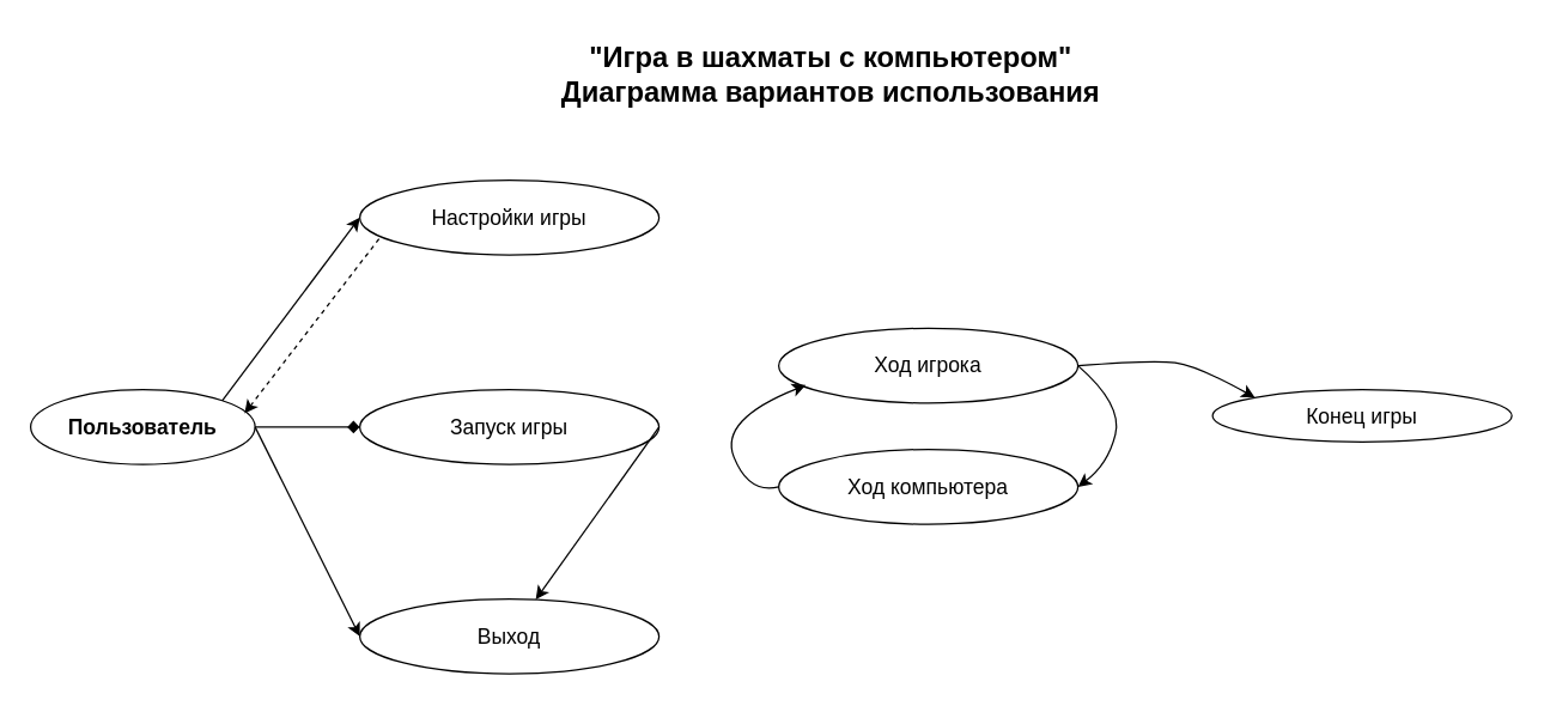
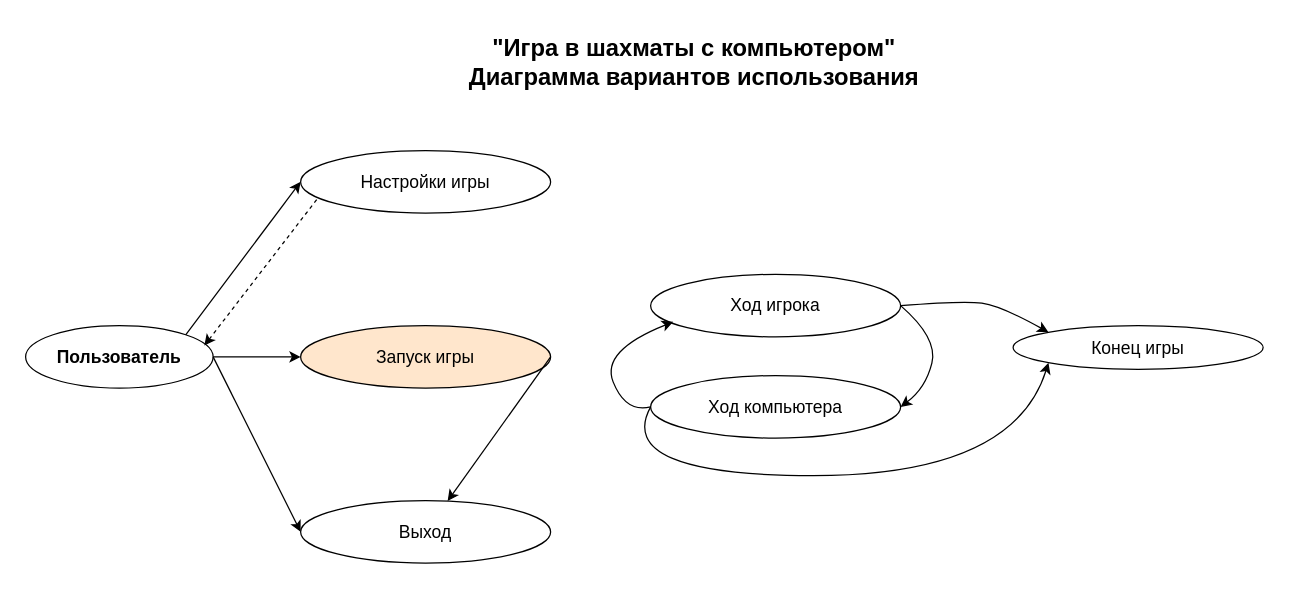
  <mxCell id="0" />
  <mxCell id="1" parent="0" />
  <mxCell id="2" value="&lt;font style=&quot;font-size: 14px;&quot;&gt;&lt;b&gt;Пользователь&lt;/b&gt;&lt;/font&gt;" style="ellipse;whiteSpace=wrap;html=1;" vertex="1" parent="1"><mxGeometry x="20" y="260" width="150" height="50" as="geometry" /></mxCell>
  <mxCell id="3" value="&quot;Игра в шахматы с компьютером&quot;&lt;br&gt;Диаграмма вариантов использования" style="text;html=1;strokeColor=none;fillColor=none;align=center;verticalAlign=middle;whiteSpace=wrap;rounded=0;fontSize=19;fontStyle=1" vertex="1" parent="1"><mxGeometry x="370" y="20" width="370" height="60" as="geometry" /></mxCell>
  <mxCell id="4" value="&lt;span style=&quot;font-size: 14px;&quot;&gt;Настройки игры&lt;/span&gt;" style="ellipse;whiteSpace=wrap;html=1;" vertex="1" parent="1"><mxGeometry x="240" y="120" width="200" height="50" as="geometry" /></mxCell>
- <mxCell id="5" value="&lt;span style=&quot;font-size: 14px;&quot;&gt;Запуск игры&lt;/span&gt;" style="ellipse;whiteSpace=wrap;html=1;" vertex="1" parent="1"><mxGeometry x="240" y="260" width="200" height="50" as="geometry" /></mxCell>
+ <mxCell id="5" value="&lt;span style=&quot;font-size: 14px;&quot;&gt;Запуск игры&lt;/span&gt;" style="ellipse;whiteSpace=wrap;html=1;fillColor=#ffe6cc;" vertex="1" parent="1"><mxGeometry x="240" y="260" width="200" height="50" as="geometry" /></mxCell>
  <mxCell id="6" value="&lt;font style=&quot;font-size: 14px;&quot;&gt;Выход&lt;/font&gt;" style="ellipse;whiteSpace=wrap;html=1;" vertex="1" parent="1"><mxGeometry x="240" y="400" width="200" height="50" as="geometry" /></mxCell>
  <mxCell id="7" value="&lt;font style=&quot;font-size: 14px;&quot;&gt;Ход игрока&lt;/font&gt;" style="ellipse;whiteSpace=wrap;html=1;" vertex="1" parent="1"><mxGeometry x="520" y="219" width="200" height="50" as="geometry" /></mxCell>
  <mxCell id="8" value="&lt;font style=&quot;font-size: 14px;&quot;&gt;Ход компьютера&lt;/font&gt;" style="ellipse;whiteSpace=wrap;html=1;" vertex="1" parent="1"><mxGeometry x="520" y="300" width="200" height="50" as="geometry" /></mxCell>
  <mxCell id="9" value="&lt;font style=&quot;font-size: 14px;&quot;&gt;Конец игры&lt;br&gt;&lt;/font&gt;" style="ellipse;whiteSpace=wrap;html=1;" vertex="1" parent="1"><mxGeometry x="810" y="260" width="200" height="35" as="geometry" /></mxCell>
  <mxCell id="10" value="" style="endArrow=classic;html=1;rounded=0;fontSize=19;exitX=1;exitY=0;exitDx=0;exitDy=0;entryX=0;entryY=0.5;entryDx=0;entryDy=0;" edge="1" parent="1" source="2" target="4"><mxGeometry width="50" height="50" relative="1" as="geometry"><mxPoint x="380" y="400" as="sourcePoint" /><mxPoint x="430" y="350" as="targetPoint" /></mxGeometry></mxCell>
  <mxCell id="11" value="" style="endArrow=classic;html=1;rounded=0;fontSize=19;exitX=1;exitY=0.5;exitDx=0;exitDy=0;entryX=0;entryY=0.5;entryDx=0;entryDy=0;" edge="1" parent="1" source="2" target="6"><mxGeometry width="50" height="50" relative="1" as="geometry"><mxPoint x="380" y="400" as="sourcePoint" /><mxPoint x="430" y="350" as="targetPoint" /></mxGeometry></mxCell>
  <mxCell id="12" value="" style="endArrow=none;dashed=1;html=1;fontSize=19;entryX=0.065;entryY=0.78;entryDx=0;entryDy=0;rounded=0;strokeWidth=1;strokeColor=default;sketch=0;startArrow=classic;startFill=1;entryPerimeter=0;exitX=0.953;exitY=0.32;exitDx=0;exitDy=0;exitPerimeter=0;" edge="1" parent="1" source="2" target="4"><mxGeometry width="50" height="50" relative="1" as="geometry"><mxPoint x="170" y="280" as="sourcePoint" /><mxPoint x="430" y="350" as="targetPoint" /></mxGeometry></mxCell>
- <mxCell id="13" value="" style="endArrow=diamond;html=1;rounded=0;sketch=0;fontSize=19;strokeColor=default;strokeWidth=1;entryX=0;entryY=0.5;entryDx=0;entryDy=0;exitX=1;exitY=0.5;exitDx=0;exitDy=0;" edge="1" parent="1" source="2" target="5"><mxGeometry width="50" height="50" relative="1" as="geometry"><mxPoint x="380" y="400" as="sourcePoint" /><mxPoint x="430" y="350" as="targetPoint" /></mxGeometry></mxCell>
+ <mxCell id="13" value="" style="endArrow=classic;html=1;rounded=0;sketch=0;fontSize=19;strokeColor=default;strokeWidth=1;entryX=0;entryY=0.5;entryDx=0;entryDy=0;exitX=1;exitY=0.5;exitDx=0;exitDy=0;" edge="1" parent="1" source="2" target="5"><mxGeometry width="50" height="50" relative="1" as="geometry"><mxPoint x="380" y="400" as="sourcePoint" /><mxPoint x="430" y="350" as="targetPoint" /></mxGeometry></mxCell>
  <mxCell id="14" value="" style="endArrow=classic;html=1;rounded=0;sketch=0;fontSize=19;strokeColor=default;strokeWidth=1;exitX=1;exitY=0.5;exitDx=0;exitDy=0;" edge="1" parent="1" source="5" target="6"><mxGeometry width="50" height="50" relative="1" as="geometry"><mxPoint x="380" y="400" as="sourcePoint" /><mxPoint x="430" y="350" as="targetPoint" /></mxGeometry></mxCell>
  <mxCell id="15" value="" style="curved=1;endArrow=classic;html=1;rounded=0;sketch=0;fontSize=19;strokeColor=default;strokeWidth=1;exitX=1;exitY=0.5;exitDx=0;exitDy=0;entryX=1;entryY=0.5;entryDx=0;entryDy=0;" edge="1" parent="1" source="7" target="8"><mxGeometry width="50" height="50" relative="1" as="geometry"><mxPoint x="380" y="400" as="sourcePoint" /><mxPoint x="430" y="350" as="targetPoint" /><Array as="points"><mxPoint x="750" y="270" /><mxPoint x="740" y="310" /></Array></mxGeometry></mxCell>
  <mxCell id="16" value="" style="curved=1;endArrow=classic;html=1;rounded=0;sketch=0;fontSize=19;strokeColor=default;strokeWidth=1;entryX=0.09;entryY=0.76;entryDx=0;entryDy=0;entryPerimeter=0;exitX=0;exitY=0.5;exitDx=0;exitDy=0;" edge="1" parent="1" source="8" target="7"><mxGeometry width="50" height="50" relative="1" as="geometry"><mxPoint x="380" y="400" as="sourcePoint" /><mxPoint x="430" y="350" as="targetPoint" /><Array as="points"><mxPoint x="500" y="330" /><mxPoint x="480" y="280" /></Array></mxGeometry></mxCell>
  <mxCell id="17" value="" style="curved=1;endArrow=classic;html=1;rounded=0;sketch=0;fontSize=19;strokeColor=default;strokeWidth=1;entryX=0;entryY=0;entryDx=0;entryDy=0;exitX=1;exitY=0.5;exitDx=0;exitDy=0;" edge="1" parent="1" source="7" target="9"><mxGeometry width="50" height="50" relative="1" as="geometry"><mxPoint x="380" y="400" as="sourcePoint" /><mxPoint x="430" y="350" as="targetPoint" /><Array as="points"><mxPoint x="770" y="240" /><mxPoint x="800" y="244" /></Array></mxGeometry></mxCell>
+ <mxCell id="18" value="" style="curved=1;endArrow=classic;html=1;rounded=0;sketch=0;fontSize=19;strokeColor=default;strokeWidth=1;entryX=0;entryY=1;entryDx=0;entryDy=0;exitX=0;exitY=0.5;exitDx=0;exitDy=0;" edge="1" parent="1" source="8" target="9"><mxGeometry width="50" height="50" relative="1" as="geometry"><mxPoint x="380" y="400" as="sourcePoint" /><mxPoint x="430" y="350" as="targetPoint" /><Array as="points"><mxPoint x="490" y="380" /><mxPoint x="810" y="380" /></Array></mxGeometry></mxCell>
